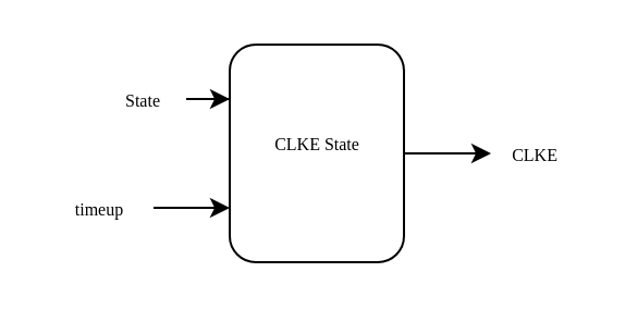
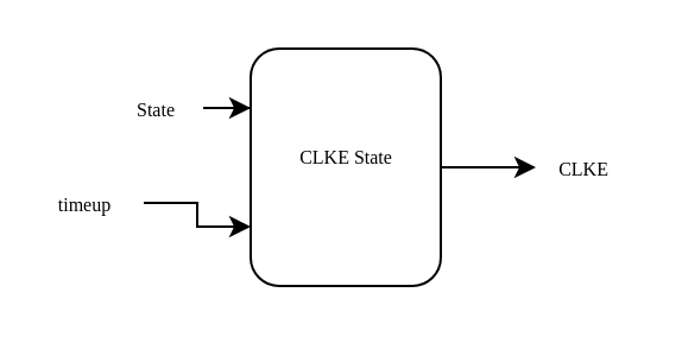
  <mxCell id="0" />
  <mxCell id="1" parent="0" />
  <mxCell id="2" style="edgeStyle=orthogonalEdgeStyle;rounded=0;orthogonalLoop=1;jettySize=auto;html=1;entryX=0;entryY=0.25;entryDx=0;entryDy=0;" edge="1" parent="1" source="3" target="4"><mxGeometry relative="1" as="geometry" /></mxCell>
  <mxCell id="3" value="&lt;font style=&quot;font-size: 8px;&quot; data-font-src=&quot;https://fonts.googleapis.com/css?family=Calibri&quot; face=&quot;Calibri&quot;&gt;State&lt;/font&gt;" style="text;html=1;align=center;verticalAlign=middle;resizable=0;points=[];autosize=1;strokeColor=none;fillColor=none;" vertex="1" parent="1"><mxGeometry x="45" y="30" width="40" height="30" as="geometry" /></mxCell>
  <mxCell id="4" value="" style="rounded=1;whiteSpace=wrap;html=1;" vertex="1" parent="1"><mxGeometry x="105" y="20" width="80" height="100" as="geometry" /></mxCell>
  <mxCell id="5" style="edgeStyle=orthogonalEdgeStyle;rounded=0;orthogonalLoop=1;jettySize=auto;html=1;entryX=0;entryY=0.75;entryDx=0;entryDy=0;" edge="1" parent="1" source="6" target="4"><mxGeometry relative="1" as="geometry" /></mxCell>
- <mxCell id="6" value="&lt;font style=&quot;font-size: 8px;&quot; data-font-src=&quot;https://fonts.googleapis.com/css?family=Calibri&quot; face=&quot;Calibri&quot;&gt;timeup&lt;/font&gt;" style="text;html=1;align=center;verticalAlign=middle;resizable=0;points=[];autosize=1;strokeColor=none;fillColor=none;" vertex="1" parent="1"><mxGeometry x="20" y="80" width="50" height="30" as="geometry" /></mxCell>
+ <mxCell id="6" value="&lt;font style=&quot;font-size: 8px;&quot; data-font-src=&quot;https://fonts.googleapis.com/css?family=Calibri&quot; face=&quot;Calibri&quot;&gt;timeup&lt;/font&gt;" style="text;html=1;align=center;verticalAlign=middle;resizable=0;points=[];autosize=1;strokeColor=none;fillColor=none;" vertex="1" parent="1"><mxGeometry x="10" y="70" width="50" height="30" as="geometry" /></mxCell>
  <mxCell id="7" value="&lt;font style=&quot;font-size: 8px;&quot; data-font-src=&quot;https://fonts.googleapis.com/css?family=Calibri&quot; face=&quot;Calibri&quot;&gt;CLKE State&lt;/font&gt;" style="text;html=1;align=center;verticalAlign=middle;resizable=0;points=[];autosize=1;strokeColor=none;fillColor=none;" vertex="1" parent="1"><mxGeometry x="110" y="50" width="70" height="30" as="geometry" /></mxCell>
  <mxCell id="8" style="edgeStyle=orthogonalEdgeStyle;rounded=0;orthogonalLoop=1;jettySize=auto;html=1;entryX=1;entryY=0.5;entryDx=0;entryDy=0;startArrow=classic;startFill=1;endArrow=none;endFill=0;" edge="1" parent="1" source="9" target="4"><mxGeometry relative="1" as="geometry" /></mxCell>
  <mxCell id="9" value="&lt;font style=&quot;font-size: 8px;&quot; data-font-src=&quot;https://fonts.googleapis.com/css?family=Calibri&quot; face=&quot;Calibri&quot;&gt;CLKE&lt;/font&gt;" style="text;html=1;align=center;verticalAlign=middle;resizable=0;points=[];autosize=1;strokeColor=none;fillColor=none;" vertex="1" parent="1"><mxGeometry x="225" y="55" width="40" height="30" as="geometry" /></mxCell>
